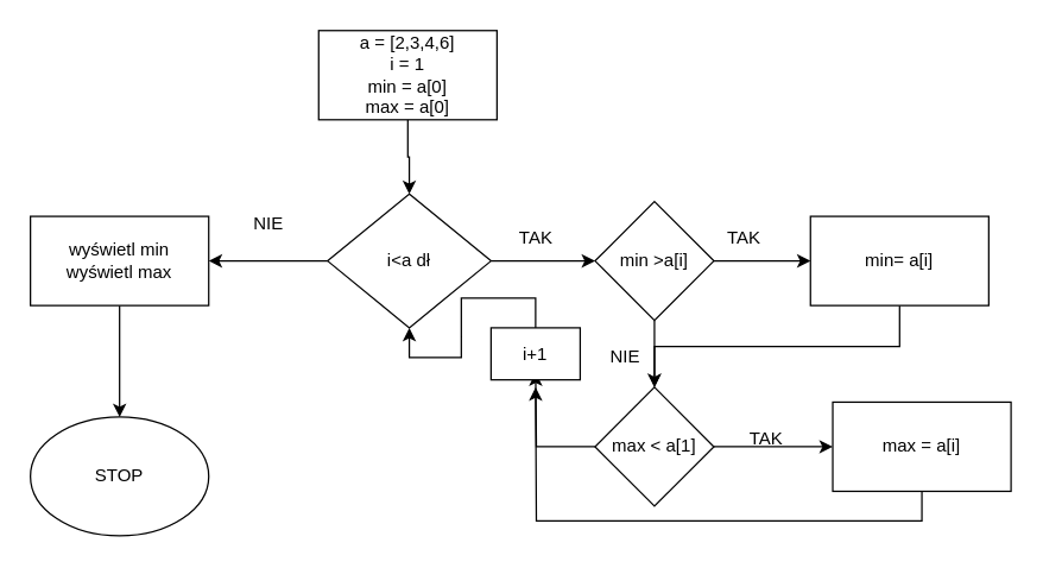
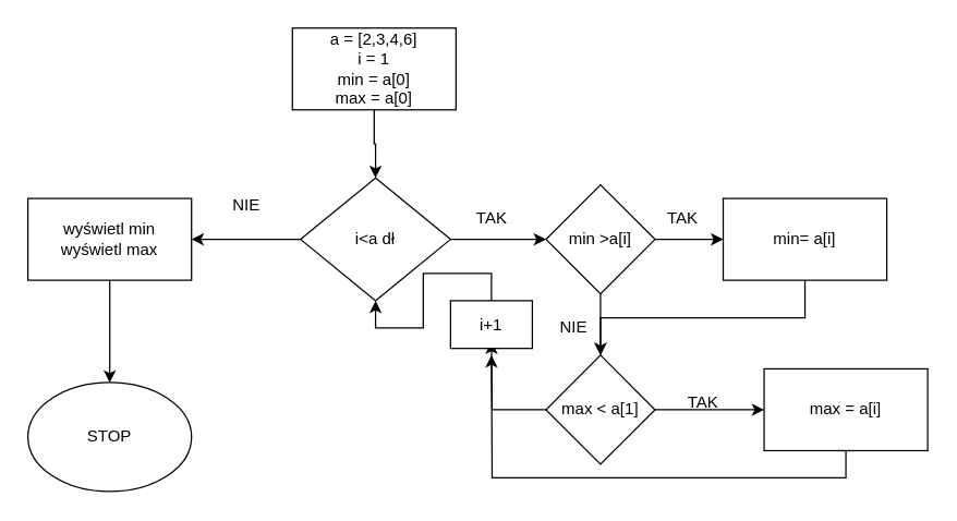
  <mxCell id="0" />
  <mxCell id="1" parent="0" />
  <mxCell id="2" style="edgeStyle=orthogonalEdgeStyle;rounded=0;orthogonalLoop=1;jettySize=auto;html=1;exitX=0.5;exitY=1;exitDx=0;exitDy=0;entryX=0.5;entryY=0;entryDx=0;entryDy=0;" parent="1" source="3" target="6" edge="1"><mxGeometry relative="1" as="geometry" /></mxCell>
  <mxCell id="3" value="&lt;div&gt;a = [2,3,4,6]&lt;/div&gt;&lt;div&gt;i = 1&lt;br&gt;&lt;/div&gt;&lt;div&gt;min = a[0]&lt;br&gt;&lt;/div&gt;&lt;div&gt;max = a[0]&lt;br&gt;&lt;/div&gt;" style="rounded=0;whiteSpace=wrap;html=1;" parent="1" vertex="1"><mxGeometry x="214" y="20" width="120" height="60" as="geometry" /></mxCell>
  <mxCell id="4" style="edgeStyle=orthogonalEdgeStyle;rounded=0;orthogonalLoop=1;jettySize=auto;html=1;exitX=1;exitY=0.5;exitDx=0;exitDy=0;" parent="1" source="6" edge="1"><mxGeometry relative="1" as="geometry"><mxPoint x="400" y="175" as="targetPoint" /></mxGeometry></mxCell>
  <mxCell id="5" style="edgeStyle=orthogonalEdgeStyle;rounded=0;orthogonalLoop=1;jettySize=auto;html=1;exitX=0;exitY=0.5;exitDx=0;exitDy=0;" parent="1" source="6" edge="1"><mxGeometry relative="1" as="geometry"><mxPoint x="140" y="175" as="targetPoint" /></mxGeometry></mxCell>
  <mxCell id="6" value="i&amp;lt;a dł" style="rhombus;whiteSpace=wrap;html=1;" parent="1" vertex="1"><mxGeometry x="220" y="130" width="110" height="90" as="geometry" /></mxCell>
  <mxCell id="7" value="TAK" style="text;html=1;align=center;verticalAlign=middle;resizable=0;points=[];autosize=1;strokeColor=none;fillColor=none;" parent="1" vertex="1"><mxGeometry x="340" y="145" width="40" height="30" as="geometry" /></mxCell>
  <mxCell id="8" style="edgeStyle=orthogonalEdgeStyle;rounded=0;orthogonalLoop=1;jettySize=auto;html=1;exitX=0.5;exitY=1;exitDx=0;exitDy=0;entryX=0.5;entryY=0;entryDx=0;entryDy=0;" parent="1" source="9" target="10" edge="1"><mxGeometry relative="1" as="geometry" /></mxCell>
  <mxCell id="9" value="&lt;div&gt;wyświetl min &lt;br&gt;&lt;/div&gt;&lt;div&gt;wyświetl max&lt;br&gt;&lt;/div&gt;" style="rounded=0;whiteSpace=wrap;html=1;" parent="1" vertex="1"><mxGeometry x="20" y="145" width="120" height="60" as="geometry" /></mxCell>
  <mxCell id="10" value="STOP" style="ellipse;whiteSpace=wrap;html=1;" parent="1" vertex="1"><mxGeometry x="20" y="280" width="120" height="80" as="geometry" /></mxCell>
  <mxCell id="11" style="edgeStyle=orthogonalEdgeStyle;rounded=0;orthogonalLoop=1;jettySize=auto;html=1;exitX=1;exitY=0.5;exitDx=0;exitDy=0;entryX=0;entryY=0.5;entryDx=0;entryDy=0;" parent="1" source="13" target="15" edge="1"><mxGeometry relative="1" as="geometry" /></mxCell>
  <mxCell id="12" style="edgeStyle=orthogonalEdgeStyle;rounded=0;orthogonalLoop=1;jettySize=auto;html=1;exitX=0.5;exitY=1;exitDx=0;exitDy=0;" parent="1" source="13" edge="1"><mxGeometry relative="1" as="geometry"><mxPoint x="440" y="260" as="targetPoint" /></mxGeometry></mxCell>
  <mxCell id="13" value="min &amp;gt;a[i]" style="rhombus;whiteSpace=wrap;html=1;" parent="1" vertex="1"><mxGeometry x="400" y="135" width="80" height="80" as="geometry" /></mxCell>
  <mxCell id="14" style="edgeStyle=orthogonalEdgeStyle;rounded=0;orthogonalLoop=1;jettySize=auto;html=1;exitX=0.5;exitY=1;exitDx=0;exitDy=0;entryX=0.5;entryY=0;entryDx=0;entryDy=0;" parent="1" source="15" target="19" edge="1"><mxGeometry relative="1" as="geometry" /></mxCell>
- <mxCell id="15" value="min= a[i]" style="rounded=0;whiteSpace=wrap;html=1;" parent="1" vertex="1"><mxGeometry x="545" y="145" width="120" height="60" as="geometry" /></mxCell>
+ <mxCell id="15" value="min= a[i]" style="rounded=0;whiteSpace=wrap;html=1;" parent="1" vertex="1"><mxGeometry x="530" y="145" width="120" height="60" as="geometry" /></mxCell>
  <mxCell id="16" value="TAK" style="text;html=1;align=center;verticalAlign=middle;resizable=0;points=[];autosize=1;strokeColor=none;fillColor=none;" parent="1" vertex="1"><mxGeometry x="480" y="145" width="40" height="30" as="geometry" /></mxCell>
  <mxCell id="17" style="edgeStyle=orthogonalEdgeStyle;rounded=0;orthogonalLoop=1;jettySize=auto;html=1;exitX=1;exitY=0.5;exitDx=0;exitDy=0;" parent="1" source="19" edge="1"><mxGeometry relative="1" as="geometry"><mxPoint x="560" y="300" as="targetPoint" /></mxGeometry></mxCell>
  <mxCell id="18" style="edgeStyle=orthogonalEdgeStyle;rounded=0;orthogonalLoop=1;jettySize=auto;html=1;exitX=0;exitY=0.5;exitDx=0;exitDy=0;" edge="1" parent="1" source="19"><mxGeometry relative="1" as="geometry"><mxPoint x="360" y="250" as="targetPoint" /></mxGeometry></mxCell>
  <mxCell id="19" value="max &amp;lt; a[1]" style="rhombus;whiteSpace=wrap;html=1;" parent="1" vertex="1"><mxGeometry x="400" y="260" width="80" height="80" as="geometry" /></mxCell>
  <mxCell id="20" value="NIE" style="text;html=1;align=center;verticalAlign=middle;resizable=0;points=[];autosize=1;strokeColor=none;fillColor=none;" parent="1" vertex="1"><mxGeometry x="400" y="225" width="40" height="30" as="geometry" /></mxCell>
  <mxCell id="21" style="edgeStyle=orthogonalEdgeStyle;rounded=0;orthogonalLoop=1;jettySize=auto;html=1;exitX=0.5;exitY=1;exitDx=0;exitDy=0;" edge="1" parent="1" source="22"><mxGeometry relative="1" as="geometry"><mxPoint x="360" y="260" as="targetPoint" /></mxGeometry></mxCell>
  <mxCell id="22" value="max = a[i]" style="rounded=0;whiteSpace=wrap;html=1;" parent="1" vertex="1"><mxGeometry x="560" y="270" width="120" height="60" as="geometry" /></mxCell>
  <mxCell id="23" value="NIE" style="text;html=1;align=center;verticalAlign=middle;resizable=0;points=[];autosize=1;strokeColor=none;fillColor=none;" parent="1" vertex="1"><mxGeometry x="160" y="135" width="40" height="30" as="geometry" /></mxCell>
  <mxCell id="24" value="TAK" style="text;html=1;align=center;verticalAlign=middle;resizable=0;points=[];autosize=1;strokeColor=none;fillColor=none;" vertex="1" parent="1"><mxGeometry x="490" y="280" width="50" height="30" as="geometry" /></mxCell>
  <mxCell id="25" style="edgeStyle=orthogonalEdgeStyle;rounded=0;orthogonalLoop=1;jettySize=auto;html=1;exitX=0.5;exitY=0;exitDx=0;exitDy=0;entryX=0.5;entryY=1;entryDx=0;entryDy=0;" edge="1" parent="1" source="26" target="6"><mxGeometry relative="1" as="geometry" /></mxCell>
  <mxCell id="26" value="i+1" style="rounded=0;whiteSpace=wrap;html=1;" vertex="1" parent="1"><mxGeometry x="330" y="220" width="60" height="35" as="geometry" /></mxCell>
